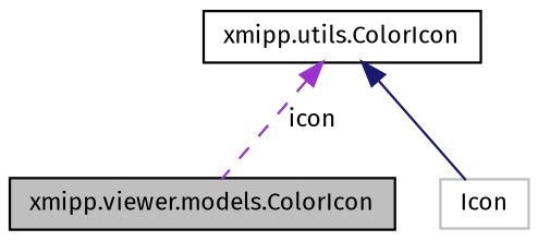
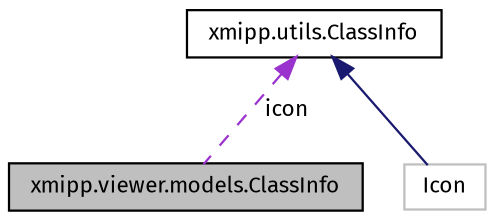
  digraph {
    fontname="Fira Sans"
    node [color=black fillcolor=white fontname="Fira Sans" fontsize=10 shape=record style=filled]
    edge [dir=back fontname="Fira Sans" fontsize=10 labelfontname=Helvetica labelfontsize=10]
-   n1 [fillcolor=grey75 fontcolor=black height=0.2 label="xmipp.viewer.models.ColorIcon" width=0.4]
-   n2 [height=0.2 label="xmipp.utils.ColorIcon" width=0.4]
+   n1 [fillcolor=grey75 fontcolor=black height=0.2 label="xmipp.viewer.models.ClassInfo" width=0.4]
+   n2 [height=0.2 label="xmipp.utils.ClassInfo" width=0.4]
    n3 [color=grey75 height=0.2 label=Icon width=0.4]
    n2 -> n1 [color=darkorchid3 label=" icon" style=dashed]
    n2 -> n3 [color=midnightblue style=solid]
  }
